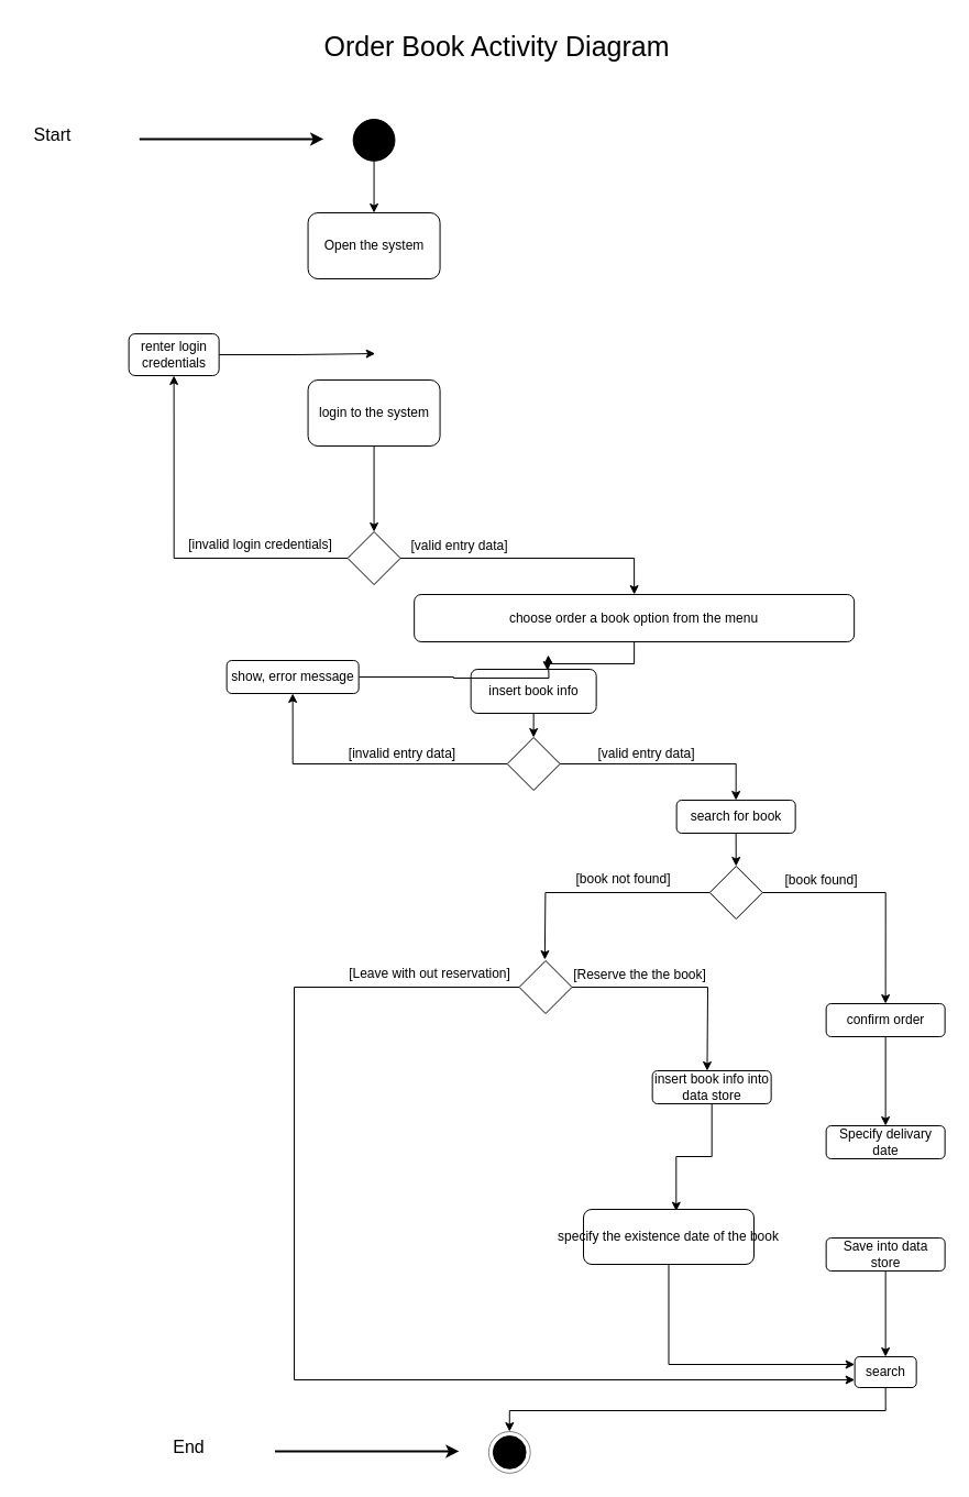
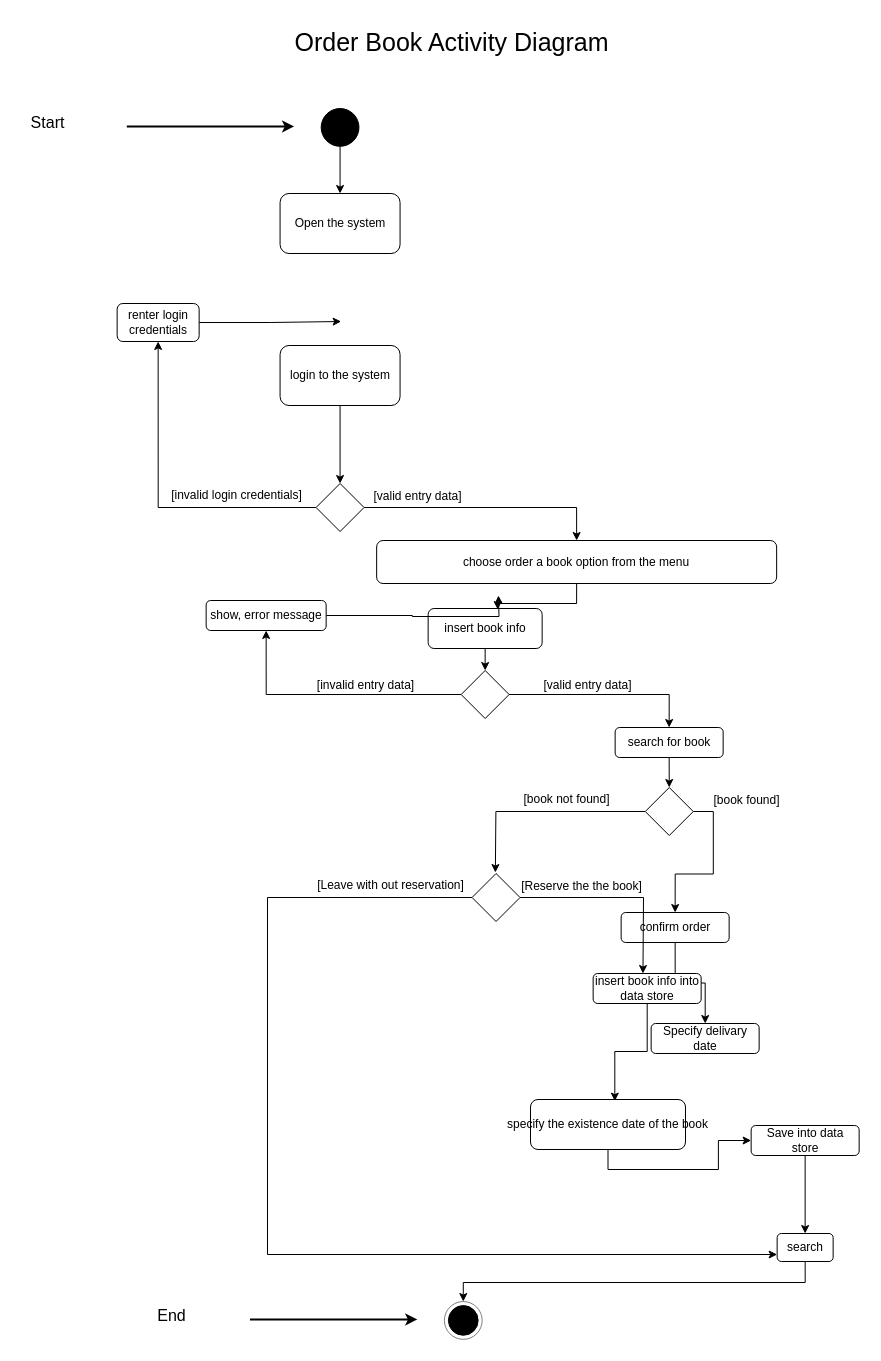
  <mxCell id="0" />
  <mxCell id="1" parent="0" />
  <mxCell id="2" value="Order Book Activity Diagram" style="text;html=1;align=center;verticalAlign=middle;resizable=0;points=[];autosize=1;strokeColor=none;fillColor=none;fontSize=25;" parent="1" vertex="1"><mxGeometry x="285" y="20" width="332" height="42" as="geometry" /></mxCell>
  <mxCell id="3" value="" style="group" parent="1" vertex="1" connectable="0"><mxGeometry x="20.998" y="106" width="837.652" height="1176" as="geometry" /></mxCell>
  <mxCell id="4" value="Open the system" style="rounded=1;whiteSpace=wrap;html=1;" parent="3" vertex="1"><mxGeometry x="258.572" y="87" width="120" height="60" as="geometry" /></mxCell>
  <mxCell id="5" style="edgeStyle=orthogonalEdgeStyle;rounded=0;orthogonalLoop=1;jettySize=auto;html=1;exitX=0.5;exitY=1;exitDx=0;exitDy=0;" parent="3" source="6" target="9" edge="1"><mxGeometry relative="1" as="geometry" /></mxCell>
  <mxCell id="6" value="login to the system" style="rounded=1;whiteSpace=wrap;html=1;" parent="3" vertex="1"><mxGeometry x="258.572" y="239" width="120" height="60" as="geometry" /></mxCell>
  <mxCell id="7" style="edgeStyle=orthogonalEdgeStyle;rounded=0;orthogonalLoop=1;jettySize=auto;html=1;exitX=0;exitY=0.5;exitDx=0;exitDy=0;entryX=0.5;entryY=1;entryDx=0;entryDy=0;" parent="3" source="9" target="13" edge="1"><mxGeometry relative="1" as="geometry"><mxPoint x="115.652" y="293" as="targetPoint" /></mxGeometry></mxCell>
  <mxCell id="8" style="edgeStyle=orthogonalEdgeStyle;rounded=0;orthogonalLoop=1;jettySize=auto;html=1;exitX=1;exitY=0.5;exitDx=0;exitDy=0;entryX=0.5;entryY=0;entryDx=0;entryDy=0;" parent="3" source="9" target="55" edge="1"><mxGeometry relative="1" as="geometry" /></mxCell>
  <mxCell id="9" value="" style="rhombus;whiteSpace=wrap;html=1;" parent="3" vertex="1"><mxGeometry x="294.572" y="377" width="48" height="48" as="geometry" /></mxCell>
  <mxCell id="10" value="[valid entry data]" style="text;html=1;align=center;verticalAlign=middle;resizable=0;points=[];autosize=1;strokeColor=none;fillColor=none;" parent="3" vertex="1"><mxGeometry x="342.652" y="377" width="106" height="26" as="geometry" /></mxCell>
  <mxCell id="11" value="[invalid login credentials]" style="text;html=1;align=center;verticalAlign=middle;resizable=0;points=[];autosize=1;strokeColor=none;fillColor=none;" parent="3" vertex="1"><mxGeometry x="140.472" y="376" width="149" height="26" as="geometry" /></mxCell>
  <mxCell id="12" style="edgeStyle=orthogonalEdgeStyle;rounded=0;orthogonalLoop=1;jettySize=auto;html=1;exitX=1;exitY=0.5;exitDx=0;exitDy=0;" parent="3" source="13" edge="1"><mxGeometry relative="1" as="geometry"><mxPoint x="319.652" y="215" as="targetPoint" /></mxGeometry></mxCell>
  <mxCell id="13" value="renter login credentials" style="rounded=1;whiteSpace=wrap;html=1;" parent="3" vertex="1"><mxGeometry x="95.652" y="197" width="82" height="38" as="geometry" /></mxCell>
  <mxCell id="14" value="" style="group" parent="3" vertex="1" connectable="0"><mxGeometry x="147.65" y="852.003" width="333.425" height="39.822" as="geometry" /></mxCell>
  <mxCell id="15" value="" style="group" parent="14" vertex="1" connectable="0"><mxGeometry x="275.228" y="343.025" width="37.797" height="37.797" as="geometry" /></mxCell>
  <mxCell id="16" value="" style="ellipse;whiteSpace=wrap;html=1;aspect=fixed;fillColor=none;container=0;strokeWidth=0.5;" parent="15" vertex="1"><mxGeometry width="37.797" height="37.797" as="geometry" /></mxCell>
  <mxCell id="17" value="" style="ellipse;whiteSpace=wrap;html=1;aspect=fixed;fillColor=#000000;container=0;" parent="15" vertex="1"><mxGeometry x="4.05" y="4.05" width="29.698" height="29.698" as="geometry" /></mxCell>
  <mxCell id="18" value="" style="endArrow=classic;html=1;rounded=0;jumpSize=20;strokeWidth=2;" parent="14" edge="1"><mxGeometry width="50" height="50" relative="1" as="geometry"><mxPoint x="80.843" y="360.965" as="sourcePoint" /><mxPoint x="248.23" y="360.965" as="targetPoint" /></mxGeometry></mxCell>
  <mxCell id="19" value="End" style="text;html=1;align=center;verticalAlign=middle;resizable=0;points=[];autosize=1;strokeColor=none;fillColor=none;container=0;fontSize=16;" parent="14" vertex="1"><mxGeometry x="-20.4" y="341" width="46" height="31" as="geometry" /></mxCell>
  <mxCell id="20" value="" style="group" parent="3" vertex="1" connectable="0"><mxGeometry width="337.475" height="41.847" as="geometry" /></mxCell>
  <mxCell id="21" value="" style="ellipse;whiteSpace=wrap;html=1;aspect=fixed;fillColor=#000000;container=0;" parent="20" vertex="1"><mxGeometry x="299.678" y="2.025" width="37.797" height="37.797" as="geometry" /></mxCell>
  <mxCell id="22" value="" style="group" parent="20" vertex="1" connectable="0"><mxGeometry width="272.68" height="41.847" as="geometry" /></mxCell>
  <mxCell id="23" value="" style="endArrow=classic;html=1;rounded=0;jumpSize=20;strokeWidth=2;" parent="22" edge="1"><mxGeometry width="50" height="50" relative="1" as="geometry"><mxPoint x="105.292" y="19.965" as="sourcePoint" /><mxPoint x="272.68" y="19.965" as="targetPoint" /></mxGeometry></mxCell>
  <mxCell id="24" value="Start" style="text;html=1;align=center;verticalAlign=middle;resizable=0;points=[];autosize=1;strokeColor=none;fillColor=none;container=0;fontSize=16;" parent="22" vertex="1"><mxGeometry width="52" height="31" as="geometry" /></mxCell>
  <mxCell id="25" style="edgeStyle=orthogonalEdgeStyle;rounded=0;orthogonalLoop=1;jettySize=auto;html=1;exitX=0.5;exitY=1;exitDx=0;exitDy=0;entryX=0.5;entryY=0;entryDx=0;entryDy=0;" parent="3" source="21" target="4" edge="1"><mxGeometry relative="1" as="geometry" /></mxCell>
  <mxCell id="26" style="edgeStyle=orthogonalEdgeStyle;rounded=0;orthogonalLoop=1;jettySize=auto;html=1;exitX=0.5;exitY=1;exitDx=0;exitDy=0;entryX=0.5;entryY=0;entryDx=0;entryDy=0;" parent="3" source="31" target="16" edge="1"><mxGeometry relative="1" as="geometry"><Array as="points"><mxPoint x="783.652" y="1176" /><mxPoint x="441.652" y="1176" /></Array></mxGeometry></mxCell>
  <mxCell id="27" style="edgeStyle=orthogonalEdgeStyle;rounded=0;orthogonalLoop=1;jettySize=auto;html=1;exitX=0.5;exitY=1;exitDx=0;exitDy=0;entryX=0.5;entryY=0;entryDx=0;entryDy=0;" parent="3" source="28" target="34" edge="1"><mxGeometry relative="1" as="geometry" /></mxCell>
  <mxCell id="28" value="insert book info" style="rounded=1;whiteSpace=wrap;html=1;" parent="3" vertex="1"><mxGeometry x="406.652" y="502" width="114" height="40" as="geometry" /></mxCell>
  <mxCell id="29" style="edgeStyle=orthogonalEdgeStyle;rounded=0;orthogonalLoop=1;jettySize=auto;html=1;" parent="3" source="30" edge="1"><mxGeometry relative="1" as="geometry"><mxPoint x="476.954" y="489" as="targetPoint" /></mxGeometry></mxCell>
  <mxCell id="30" value="show, error message" style="rounded=1;whiteSpace=wrap;html=1;" parent="3" vertex="1"><mxGeometry x="184.652" y="494" width="120" height="30" as="geometry" /></mxCell>
  <mxCell id="31" value="search" style="rounded=1;whiteSpace=wrap;html=1;" parent="3" vertex="1"><mxGeometry x="755.652" y="1127" width="56" height="28" as="geometry" /></mxCell>
  <mxCell id="32" style="edgeStyle=orthogonalEdgeStyle;rounded=0;orthogonalLoop=1;jettySize=auto;html=1;exitX=1;exitY=0.5;exitDx=0;exitDy=0;entryX=0.5;entryY=0;entryDx=0;entryDy=0;" parent="3" source="34" target="38" edge="1"><mxGeometry relative="1" as="geometry"><mxPoint x="649.834" y="692.909" as="targetPoint" /></mxGeometry></mxCell>
  <mxCell id="33" style="edgeStyle=orthogonalEdgeStyle;rounded=0;orthogonalLoop=1;jettySize=auto;html=1;exitX=0;exitY=0.5;exitDx=0;exitDy=0;entryX=0.5;entryY=1;entryDx=0;entryDy=0;" parent="3" source="34" target="30" edge="1"><mxGeometry relative="1" as="geometry"><mxPoint x="255.652" y="697.273" as="targetPoint" /></mxGeometry></mxCell>
  <mxCell id="34" value="" style="rhombus;whiteSpace=wrap;html=1;" parent="3" vertex="1"><mxGeometry x="439.652" y="564" width="48" height="48" as="geometry" /></mxCell>
  <mxCell id="35" value="[valid entry data]" style="text;html=1;align=center;verticalAlign=middle;resizable=0;points=[];autosize=1;strokeColor=none;fillColor=none;" parent="3" vertex="1"><mxGeometry x="512.652" y="566" width="106" height="26" as="geometry" /></mxCell>
  <mxCell id="36" value="[invalid entry data]" style="text;html=1;align=center;verticalAlign=middle;resizable=0;points=[];autosize=1;strokeColor=none;fillColor=none;" parent="3" vertex="1"><mxGeometry x="286.652" y="566" width="115" height="26" as="geometry" /></mxCell>
  <mxCell id="37" style="edgeStyle=orthogonalEdgeStyle;rounded=0;orthogonalLoop=1;jettySize=auto;html=1;exitX=0.5;exitY=1;exitDx=0;exitDy=0;entryX=0.5;entryY=0;entryDx=0;entryDy=0;" parent="3" source="38" target="47" edge="1"><mxGeometry relative="1" as="geometry" /></mxCell>
  <mxCell id="38" value="search for book" style="rounded=1;whiteSpace=wrap;html=1;" parent="3" vertex="1"><mxGeometry x="593.652" y="621" width="108" height="30" as="geometry" /></mxCell>
  <mxCell id="39" style="edgeStyle=orthogonalEdgeStyle;rounded=0;orthogonalLoop=1;jettySize=auto;html=1;exitX=0.5;exitY=1;exitDx=0;exitDy=0;" parent="3" source="40" target="41" edge="1"><mxGeometry relative="1" as="geometry" /></mxCell>
- <mxCell id="40" value="confirm order" style="rounded=1;whiteSpace=wrap;html=1;" parent="3" vertex="1"><mxGeometry x="729.652" y="806" width="108" height="30" as="geometry" /></mxCell>
- <mxCell id="41" value="Specify delivary date" style="rounded=1;whiteSpace=wrap;html=1;" parent="3" vertex="1"><mxGeometry x="729.652" y="917" width="108" height="30" as="geometry" /></mxCell>
+ <mxCell id="40" value="confirm order" style="rounded=1;whiteSpace=wrap;html=1;" parent="3" vertex="1"><mxGeometry x="599.652" y="806" width="108" height="30" as="geometry" /></mxCell>
+ <mxCell id="41" value="Specify delivary date" style="rounded=1;whiteSpace=wrap;html=1;" parent="3" vertex="1"><mxGeometry x="629.652" y="917" width="108" height="30" as="geometry" /></mxCell>
  <mxCell id="42" style="edgeStyle=orthogonalEdgeStyle;rounded=0;orthogonalLoop=1;jettySize=auto;html=1;entryX=0.5;entryY=0;entryDx=0;entryDy=0;" parent="3" source="43" target="31" edge="1"><mxGeometry relative="1" as="geometry" /></mxCell>
  <mxCell id="43" value="Save into data store" style="rounded=1;whiteSpace=wrap;html=1;" parent="3" vertex="1"><mxGeometry x="729.652" y="1019" width="108" height="30" as="geometry" /></mxCell>
  <mxCell id="44" value="insert book info into data store" style="rounded=1;whiteSpace=wrap;html=1;" parent="3" vertex="1"><mxGeometry x="571.652" y="867" width="108" height="30" as="geometry" /></mxCell>
  <mxCell id="45" style="edgeStyle=orthogonalEdgeStyle;rounded=0;orthogonalLoop=1;jettySize=auto;html=1;exitX=1;exitY=0.5;exitDx=0;exitDy=0;entryX=0.5;entryY=0;entryDx=0;entryDy=0;" parent="3" source="47" target="40" edge="1"><mxGeometry relative="1" as="geometry"><mxPoint x="794.652" y="781" as="targetPoint" /></mxGeometry></mxCell>
  <mxCell id="46" style="edgeStyle=orthogonalEdgeStyle;rounded=0;orthogonalLoop=1;jettySize=auto;html=1;exitX=0;exitY=0.5;exitDx=0;exitDy=0;" parent="3" source="47" edge="1"><mxGeometry relative="1" as="geometry"><mxPoint x="473.852" y="766" as="targetPoint" /></mxGeometry></mxCell>
  <mxCell id="47" value="" style="rhombus;whiteSpace=wrap;html=1;" parent="3" vertex="1"><mxGeometry x="623.752" y="681" width="48" height="48" as="geometry" /></mxCell>
  <mxCell id="48" value="[book found]" style="text;html=1;align=center;verticalAlign=middle;resizable=0;points=[];autosize=1;strokeColor=none;fillColor=none;" parent="3" vertex="1"><mxGeometry x="682.832" y="681" width="84" height="26" as="geometry" /></mxCell>
  <mxCell id="49" value="[book not found]" style="text;html=1;align=center;verticalAlign=middle;resizable=0;points=[];autosize=1;strokeColor=none;fillColor=none;" parent="3" vertex="1"><mxGeometry x="492.652" y="680" width="104" height="26" as="geometry" /></mxCell>
  <mxCell id="50" style="edgeStyle=orthogonalEdgeStyle;rounded=0;orthogonalLoop=1;jettySize=auto;html=1;exitX=1;exitY=0.5;exitDx=0;exitDy=0;entryX=0.5;entryY=0;entryDx=0;entryDy=0;" parent="3" source="52" edge="1"><mxGeometry relative="1" as="geometry"><mxPoint x="621.452" y="867" as="targetPoint" /></mxGeometry></mxCell>
  <mxCell id="51" style="edgeStyle=orthogonalEdgeStyle;rounded=0;orthogonalLoop=1;jettySize=auto;html=1;exitX=0;exitY=0.5;exitDx=0;exitDy=0;entryX=0;entryY=0.75;entryDx=0;entryDy=0;" parent="3" source="52" target="31" edge="1"><mxGeometry relative="1" as="geometry"><Array as="points"><mxPoint x="246" y="791" /><mxPoint x="246" y="1148" /></Array></mxGeometry></mxCell>
  <mxCell id="52" value="" style="rhombus;whiteSpace=wrap;html=1;" parent="3" vertex="1"><mxGeometry x="450.552" y="767" width="48" height="48" as="geometry" /></mxCell>
  <mxCell id="53" value="[Reserve the the book]" style="text;html=1;align=center;verticalAlign=middle;resizable=0;points=[];autosize=1;strokeColor=none;fillColor=none;" parent="3" vertex="1"><mxGeometry x="490.632" y="767" width="139" height="26" as="geometry" /></mxCell>
  <mxCell id="54" value="[Leave with out reservation]" style="text;html=1;align=center;verticalAlign=middle;resizable=0;points=[];autosize=1;strokeColor=none;fillColor=none;" parent="3" vertex="1"><mxGeometry x="286.652" y="766" width="165" height="26" as="geometry" /></mxCell>
  <mxCell id="55" value="&lt;span style=&quot;text-wrap: nowrap;&quot;&gt;choose order a book option&amp;nbsp;from the menu&lt;/span&gt;" style="rounded=1;whiteSpace=wrap;html=1;" parent="3" vertex="1"><mxGeometry x="355.15" y="434" width="400" height="43" as="geometry" /></mxCell>
  <mxCell id="56" style="edgeStyle=orthogonalEdgeStyle;rounded=0;orthogonalLoop=1;jettySize=auto;html=1;exitX=0.5;exitY=1;exitDx=0;exitDy=0;entryX=0.61;entryY=0.026;entryDx=0;entryDy=0;entryPerimeter=0;" parent="3" source="55" target="28" edge="1"><mxGeometry relative="1" as="geometry" /></mxCell>
- <mxCell id="57" style="edgeStyle=orthogonalEdgeStyle;rounded=0;orthogonalLoop=1;jettySize=auto;html=1;exitX=0.5;exitY=1;exitDx=0;exitDy=0;entryX=0;entryY=0.25;entryDx=0;entryDy=0;" parent="3" source="58" target="31" edge="1"><mxGeometry relative="1" as="geometry" /></mxCell>
+ <mxCell id="57" style="edgeStyle=orthogonalEdgeStyle;rounded=0;orthogonalLoop=1;jettySize=auto;html=1;exitX=0.5;exitY=1;exitDx=0;exitDy=0;" parent="3" source="58" target="43" edge="1"><mxGeometry relative="1" as="geometry" /></mxCell>
  <mxCell id="58" value="&lt;span style=&quot;text-wrap: nowrap;&quot;&gt;specify the existence date of the book&lt;/span&gt;" style="rounded=1;whiteSpace=wrap;html=1;" parent="3" vertex="1"><mxGeometry x="509" y="993" width="155" height="50" as="geometry" /></mxCell>
  <mxCell id="59" style="edgeStyle=orthogonalEdgeStyle;rounded=0;orthogonalLoop=1;jettySize=auto;html=1;entryX=0.544;entryY=0.033;entryDx=0;entryDy=0;entryPerimeter=0;" edge="1" parent="3" source="44" target="58"><mxGeometry relative="1" as="geometry" /></mxCell>
